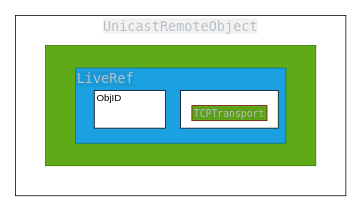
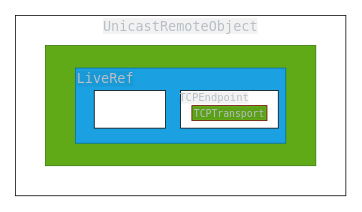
  <mxCell id="0" />
  <mxCell id="1" parent="0" />
  <mxCell id="2" value="" style="rounded=0;whiteSpace=wrap;html=1;" parent="1" vertex="1"><mxGeometry x="20" y="20" width="440" height="240" as="geometry" /></mxCell>
  <mxCell id="3" value="&lt;span style=&quot;color: rgb(184, 191, 198); font-family: Monaco, Consolas, &amp;quot;Andale Mono&amp;quot;, &amp;quot;DejaVu Sans Mono&amp;quot;, monospace; orphans: 4; text-align: left; white-space-collapse: preserve; background-color: rgba(0, 0, 0, 0.05);&quot;&gt;UnicastRemoteObject&lt;/span&gt;" style="text;html=1;align=center;verticalAlign=middle;whiteSpace=wrap;rounded=0;fontSize=18;" parent="1" vertex="1"><mxGeometry x="125" y="20" width="230" height="30" as="geometry" /></mxCell>
  <mxCell id="4" value="" style="rounded=0;whiteSpace=wrap;html=1;fillColor=#60a917;fontColor=#ffffff;strokeColor=#2D7600;" parent="1" vertex="1"><mxGeometry x="60" y="60" width="360" height="160" as="geometry" /></mxCell>
  <mxCell id="5" value="" style="rounded=0;whiteSpace=wrap;html=1;fillColor=#1ba1e2;fontColor=#ffffff;strokeColor=#006EAF;" parent="1" vertex="1"><mxGeometry x="100" y="90" width="280" height="100" as="geometry" /></mxCell>
  <mxCell id="6" value="&lt;span style=&quot;color: rgb(184, 191, 198); font-family: Monaco, Consolas, &amp;quot;Andale Mono&amp;quot;, &amp;quot;DejaVu Sans Mono&amp;quot;, monospace; orphans: 4; text-align: left; white-space-collapse: preserve; background-color: rgba(0, 0, 0, 0.05);&quot;&gt;LiveRef&lt;/span&gt;" style="text;html=1;align=center;verticalAlign=middle;whiteSpace=wrap;rounded=0;fontSize=18;" parent="1" vertex="1"><mxGeometry x="100" y="90" width="80" height="30" as="geometry" /></mxCell>
  <mxCell id="7" value="" style="rounded=0;whiteSpace=wrap;html=1;" parent="1" vertex="1"><mxGeometry x="125" y="120" width="95" height="50" as="geometry" /></mxCell>
  <mxCell id="8" value="" style="rounded=0;whiteSpace=wrap;html=1;" parent="1" vertex="1"><mxGeometry x="240" y="120" width="130" height="50" as="geometry" /></mxCell>
- <mxCell id="9" value="ObjID" style="text;html=1;align=center;verticalAlign=middle;whiteSpace=wrap;rounded=0;fontSize=13;" vertex="1" parent="1"><mxGeometry x="125" y="120" width="40" height="20" as="geometry" /></mxCell>
+ <mxCell id="10" value="&lt;span style=&quot;color: rgb(184, 191, 198); font-family: Monaco, Consolas, &amp;quot;Andale Mono&amp;quot;, &amp;quot;DejaVu Sans Mono&amp;quot;, monospace; orphans: 4; text-align: left; white-space-collapse: preserve; background-color: rgba(0, 0, 0, 0.05);&quot;&gt;TCPEndpoint&lt;/span&gt;" style="text;html=1;align=center;verticalAlign=middle;whiteSpace=wrap;rounded=0;fontSize=14;" vertex="1" parent="1"><mxGeometry x="240" y="120" width="90" height="20" as="geometry" /></mxCell>
  <mxCell id="11" value="&lt;span style=&quot;color: rgb(184, 191, 198); font-family: Monaco, Consolas, &amp;quot;Andale Mono&amp;quot;, &amp;quot;DejaVu Sans Mono&amp;quot;, monospace; orphans: 4; text-align: left; white-space-collapse: preserve; background-color: rgba(0, 0, 0, 0.05);&quot;&gt;TCPTransport&lt;/span&gt;" style="rounded=0;whiteSpace=wrap;html=1;fontSize=13;fillColor=#60a917;fontColor=#ffffff;strokeColor=#6F0000;" vertex="1" parent="1"><mxGeometry x="255" y="140" width="100" height="20" as="geometry" /></mxCell>
